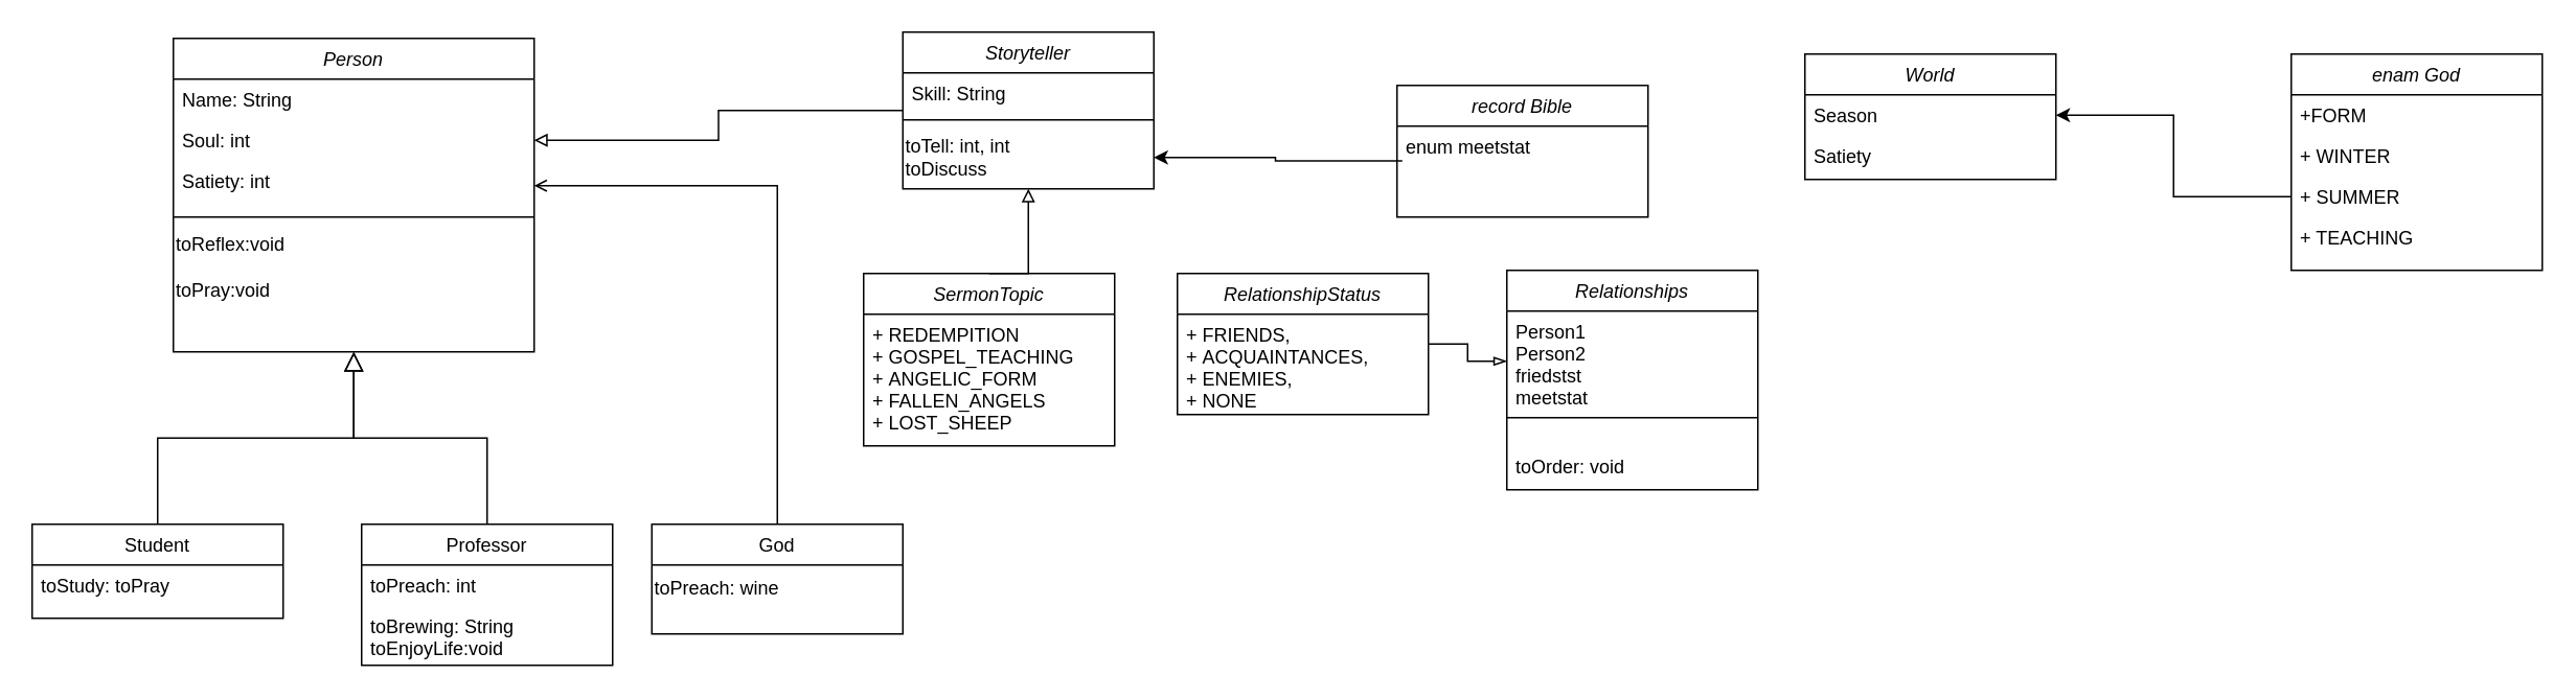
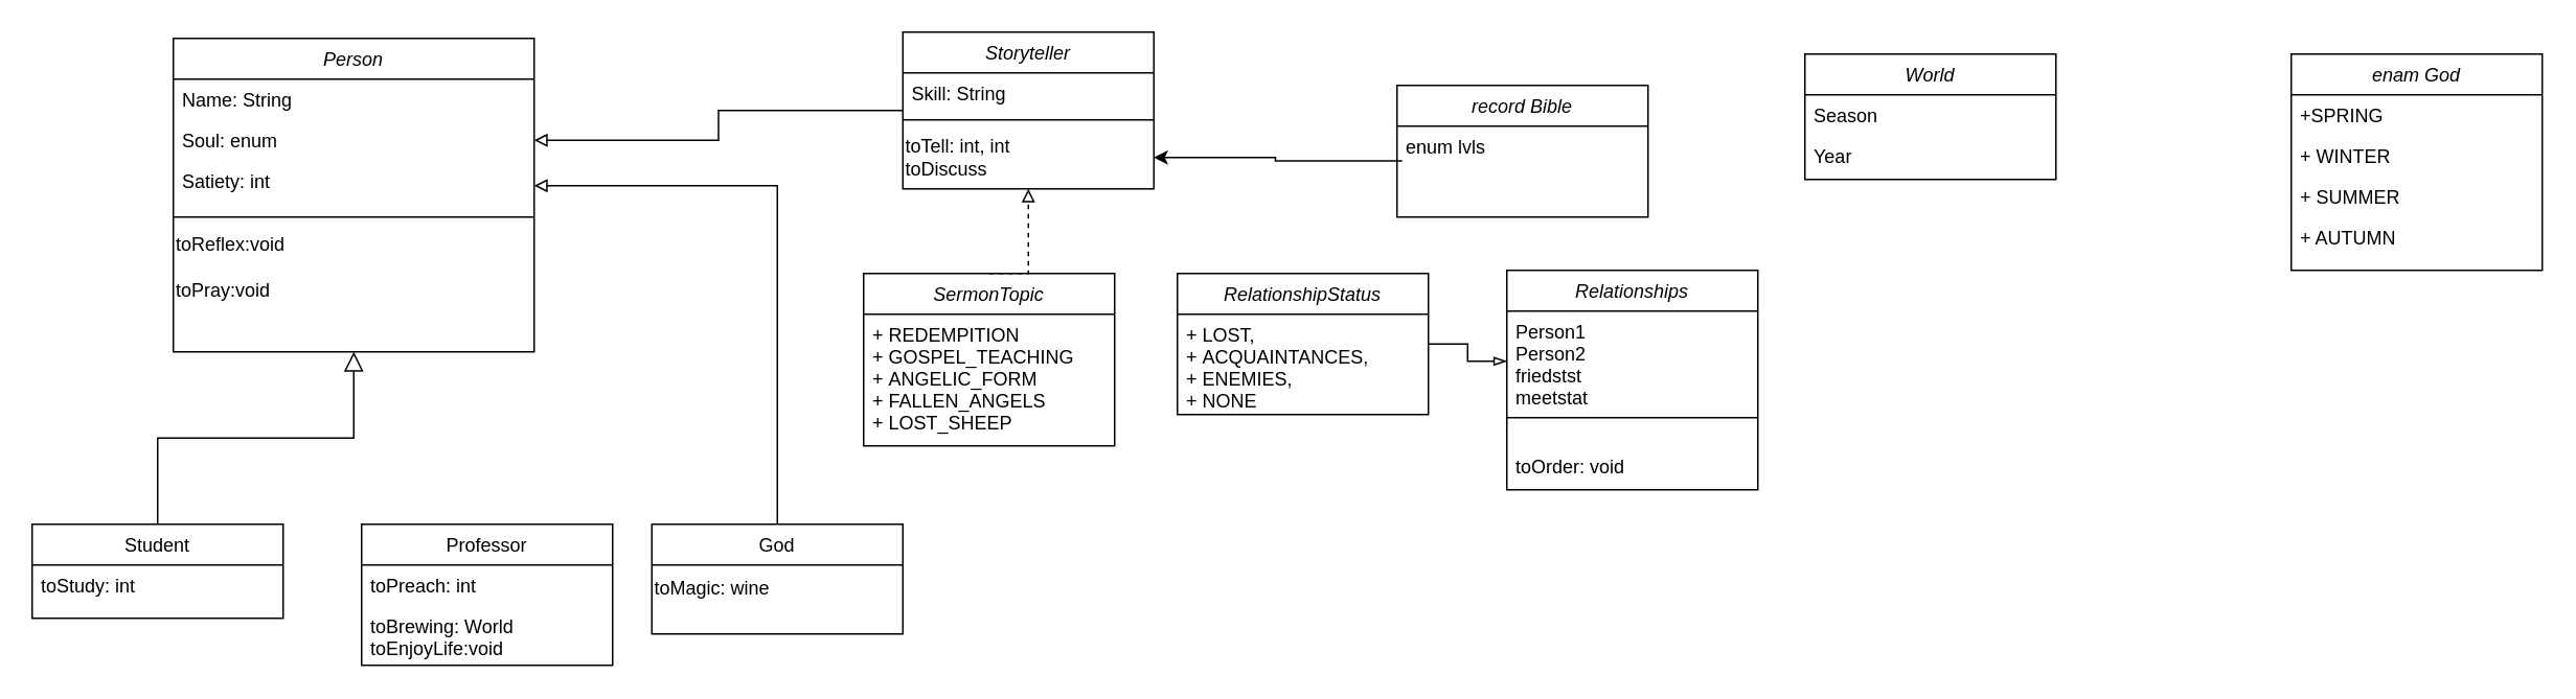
  <mxCell id="0" />
  <mxCell id="1" parent="0" />
  <mxCell id="2" value="Person" style="swimlane;fontStyle=2;align=center;verticalAlign=top;childLayout=stackLayout;horizontal=1;startSize=26;horizontalStack=0;resizeParent=1;resizeLast=0;collapsible=1;marginBottom=0;rounded=0;shadow=0;strokeWidth=1;" parent="1" vertex="1"><mxGeometry x="110" y="24" width="230" height="200" as="geometry"><mxRectangle x="230" y="140" width="160" height="26" as="alternateBounds" /></mxGeometry></mxCell>
  <mxCell id="3" value="Name: String" style="text;align=left;verticalAlign=top;spacingLeft=4;spacingRight=4;overflow=hidden;rotatable=0;points=[[0,0.5],[1,0.5]];portConstraint=eastwest;" parent="2" vertex="1"><mxGeometry y="26" width="230" height="26" as="geometry" /></mxCell>
- <mxCell id="4" value="Soul: int" style="text;align=left;verticalAlign=top;spacingLeft=4;spacingRight=4;overflow=hidden;rotatable=0;points=[[0,0.5],[1,0.5]];portConstraint=eastwest;rounded=0;shadow=0;html=0;" parent="2" vertex="1"><mxGeometry y="52" width="230" height="26" as="geometry" /></mxCell>
+ <mxCell id="4" value="Soul: enum" style="text;align=left;verticalAlign=top;spacingLeft=4;spacingRight=4;overflow=hidden;rotatable=0;points=[[0,0.5],[1,0.5]];portConstraint=eastwest;rounded=0;shadow=0;html=0;" parent="2" vertex="1"><mxGeometry y="52" width="230" height="26" as="geometry" /></mxCell>
  <mxCell id="5" value="Satiety: int" style="text;align=left;verticalAlign=top;spacingLeft=4;spacingRight=4;overflow=hidden;rotatable=0;points=[[0,0.5],[1,0.5]];portConstraint=eastwest;rounded=0;shadow=0;html=0;" parent="2" vertex="1"><mxGeometry y="78" width="230" height="32" as="geometry" /></mxCell>
  <mxCell id="6" value="" style="line;html=1;strokeWidth=1;align=left;verticalAlign=middle;spacingTop=-1;spacingLeft=3;spacingRight=3;rotatable=0;labelPosition=right;points=[];portConstraint=eastwest;" parent="2" vertex="1"><mxGeometry y="110" width="230" height="8" as="geometry" /></mxCell>
  <mxCell id="7" value="&lt;div style=&quot;text-align: justify;&quot;&gt;&lt;span style=&quot;white-space: pre-wrap;&quot; data-src-align=&quot;0:14&quot; class=&quot;EzKURWReUAB5oZgtQNkl&quot;&gt;toR&lt;/span&gt;&lt;span style=&quot;white-space: pre-wrap; background-color: initial;&quot;&gt;eflex:void&lt;/span&gt;&lt;/div&gt;&lt;div style=&quot;text-align: justify;&quot;&gt;&lt;br&gt;&lt;/div&gt;&lt;div style=&quot;text-align: justify;&quot;&gt;&lt;span style=&quot;white-space: pre-wrap;&quot;&gt;toPray:void&lt;/span&gt;&lt;/div&gt;&lt;div style=&quot;text-align: justify;&quot;&gt;&lt;br&gt;&lt;/div&gt;" style="text;html=1;align=left;verticalAlign=middle;resizable=0;points=[];autosize=1;strokeColor=none;fillColor=none;" parent="2" vertex="1"><mxGeometry y="118" width="230" height="70" as="geometry" /></mxCell>
  <mxCell id="8" value="Student" style="swimlane;fontStyle=0;align=center;verticalAlign=top;childLayout=stackLayout;horizontal=1;startSize=26;horizontalStack=0;resizeParent=1;resizeLast=0;collapsible=1;marginBottom=0;rounded=0;shadow=0;strokeWidth=1;" parent="1" vertex="1"><mxGeometry x="20" y="334" width="160" height="60" as="geometry"><mxRectangle x="130" y="380" width="160" height="26" as="alternateBounds" /></mxGeometry></mxCell>
- <mxCell id="9" value="toStudy: toPray" style="text;align=left;verticalAlign=top;spacingLeft=4;spacingRight=4;overflow=hidden;rotatable=0;points=[[0,0.5],[1,0.5]];portConstraint=eastwest;" parent="8" vertex="1"><mxGeometry y="26" width="160" height="26" as="geometry" /></mxCell>
+ <mxCell id="9" value="toStudy: int" style="text;align=left;verticalAlign=top;spacingLeft=4;spacingRight=4;overflow=hidden;rotatable=0;points=[[0,0.5],[1,0.5]];portConstraint=eastwest;" parent="8" vertex="1"><mxGeometry y="26" width="160" height="26" as="geometry" /></mxCell>
  <mxCell id="10" value="" style="endArrow=block;endSize=10;endFill=0;shadow=0;strokeWidth=1;rounded=0;curved=0;edgeStyle=elbowEdgeStyle;elbow=vertical;" parent="1" source="8" target="2" edge="1"><mxGeometry width="160" relative="1" as="geometry"><mxPoint x="100" y="177" as="sourcePoint" /><mxPoint x="100" y="177" as="targetPoint" /></mxGeometry></mxCell>
  <mxCell id="11" value="Professor" style="swimlane;fontStyle=0;align=center;verticalAlign=top;childLayout=stackLayout;horizontal=1;startSize=26;horizontalStack=0;resizeParent=1;resizeLast=0;collapsible=1;marginBottom=0;rounded=0;shadow=0;strokeWidth=1;" parent="1" vertex="1"><mxGeometry x="230" y="334" width="160" height="90" as="geometry"><mxRectangle x="340" y="380" width="170" height="26" as="alternateBounds" /></mxGeometry></mxCell>
  <mxCell id="12" value="toPreach: int" style="text;align=left;verticalAlign=top;spacingLeft=4;spacingRight=4;overflow=hidden;rotatable=0;points=[[0,0.5],[1,0.5]];portConstraint=eastwest;fontStyle=0" parent="11" vertex="1"><mxGeometry y="26" width="160" height="26" as="geometry" /></mxCell>
- <mxCell id="13" value="toBrewing: String&#10;toEnjoyLife:void" style="text;align=left;verticalAlign=top;spacingLeft=4;spacingRight=4;overflow=hidden;rotatable=0;points=[[0,0.5],[1,0.5]];portConstraint=eastwest;fontStyle=0" parent="11" vertex="1"><mxGeometry y="52" width="160" height="38" as="geometry" /></mxCell>
- <mxCell id="14" value="" style="endArrow=block;endSize=10;endFill=0;shadow=0;strokeWidth=1;rounded=0;curved=0;edgeStyle=elbowEdgeStyle;elbow=vertical;" parent="1" source="11" target="2" edge="1"><mxGeometry width="160" relative="1" as="geometry"><mxPoint x="110" y="347" as="sourcePoint" /><mxPoint x="210" y="245" as="targetPoint" /></mxGeometry></mxCell>
+ <mxCell id="13" value="toBrewing: World&#10;toEnjoyLife:void" style="text;align=left;verticalAlign=top;spacingLeft=4;spacingRight=4;overflow=hidden;rotatable=0;points=[[0,0.5],[1,0.5]];portConstraint=eastwest;fontStyle=0" parent="11" vertex="1"><mxGeometry y="52" width="160" height="38" as="geometry" /></mxCell>
  <mxCell id="15" value="record Bible" style="swimlane;fontStyle=2;align=center;verticalAlign=top;childLayout=stackLayout;horizontal=1;startSize=26;horizontalStack=0;resizeParent=1;resizeLast=0;collapsible=1;marginBottom=0;rounded=0;shadow=0;strokeWidth=1;" parent="1" vertex="1"><mxGeometry x="890" y="54" width="160" height="84" as="geometry"><mxRectangle x="230" y="140" width="160" height="26" as="alternateBounds" /></mxGeometry></mxCell>
- <mxCell id="16" value="enum meetstat" style="text;align=left;verticalAlign=top;spacingLeft=4;spacingRight=4;overflow=hidden;rotatable=0;points=[[0,0.5],[1,0.5]];portConstraint=eastwest;" parent="15" vertex="1"><mxGeometry y="26" width="160" height="26" as="geometry" /></mxCell>
+ <mxCell id="16" value="enum lvls" style="text;align=left;verticalAlign=top;spacingLeft=4;spacingRight=4;overflow=hidden;rotatable=0;points=[[0,0.5],[1,0.5]];portConstraint=eastwest;" parent="15" vertex="1"><mxGeometry y="26" width="160" height="26" as="geometry" /></mxCell>
  <mxCell id="17" style="edgeStyle=orthogonalEdgeStyle;rounded=0;orthogonalLoop=1;jettySize=auto;html=1;entryX=1;entryY=0.5;entryDx=0;entryDy=0;endArrow=block;endFill=0;" parent="1" source="18" target="4" edge="1"><mxGeometry relative="1" as="geometry" /></mxCell>
  <mxCell id="18" value="Storyteller" style="swimlane;fontStyle=2;align=center;verticalAlign=top;childLayout=stackLayout;horizontal=1;startSize=26;horizontalStack=0;resizeParent=1;resizeLast=0;collapsible=1;marginBottom=0;rounded=0;shadow=0;strokeWidth=1;" parent="1" vertex="1"><mxGeometry x="575" y="20" width="160" height="100" as="geometry"><mxRectangle x="230" y="140" width="160" height="26" as="alternateBounds" /></mxGeometry></mxCell>
  <mxCell id="19" value="Skill: String" style="text;align=left;verticalAlign=top;spacingLeft=4;spacingRight=4;overflow=hidden;rotatable=0;points=[[0,0.5],[1,0.5]];portConstraint=eastwest;" parent="18" vertex="1"><mxGeometry y="26" width="160" height="26" as="geometry" /></mxCell>
  <mxCell id="20" value="" style="line;html=1;strokeWidth=1;align=left;verticalAlign=middle;spacingTop=-1;spacingLeft=3;spacingRight=3;rotatable=0;labelPosition=right;points=[];portConstraint=eastwest;" parent="18" vertex="1"><mxGeometry y="52" width="160" height="8" as="geometry" /></mxCell>
  <mxCell id="21" value="toTell: int, int&lt;div&gt;toDiscuss&lt;/div&gt;" style="text;html=1;align=left;verticalAlign=middle;resizable=0;points=[];autosize=1;strokeColor=none;fillColor=none;" parent="18" vertex="1"><mxGeometry y="60" width="160" height="40" as="geometry" /></mxCell>
- <mxCell id="22" style="edgeStyle=orthogonalEdgeStyle;rounded=0;orthogonalLoop=1;jettySize=auto;html=1;entryX=1;entryY=0.5;entryDx=0;entryDy=0;endArrow=open;endFill=0;" parent="1" source="23" target="5" edge="1"><mxGeometry relative="1" as="geometry" /></mxCell>
+ <mxCell id="22" style="edgeStyle=orthogonalEdgeStyle;rounded=0;orthogonalLoop=1;jettySize=auto;html=1;entryX=1;entryY=0.5;entryDx=0;entryDy=0;endArrow=block;endFill=0;" parent="1" source="23" target="5" edge="1"><mxGeometry relative="1" as="geometry" /></mxCell>
  <mxCell id="23" value="God" style="swimlane;fontStyle=0;align=center;verticalAlign=top;childLayout=stackLayout;horizontal=1;startSize=26;horizontalStack=0;resizeParent=1;resizeLast=0;collapsible=1;marginBottom=0;rounded=0;shadow=0;strokeWidth=1;" parent="1" vertex="1"><mxGeometry x="415" y="334" width="160" height="70" as="geometry"><mxRectangle x="340" y="380" width="170" height="26" as="alternateBounds" /></mxGeometry></mxCell>
- <mxCell id="24" value="toPreach: wine" style="text;html=1;align=left;verticalAlign=middle;resizable=0;points=[];autosize=1;strokeColor=none;fillColor=none;" parent="23" vertex="1"><mxGeometry y="26" width="160" height="30" as="geometry" /></mxCell>
+ <mxCell id="24" value="toMagic: wine" style="text;html=1;align=left;verticalAlign=middle;resizable=0;points=[];autosize=1;strokeColor=none;fillColor=none;" parent="23" vertex="1"><mxGeometry y="26" width="160" height="30" as="geometry" /></mxCell>
  <mxCell id="25" value="World" style="swimlane;fontStyle=2;align=center;verticalAlign=top;childLayout=stackLayout;horizontal=1;startSize=26;horizontalStack=0;resizeParent=1;resizeLast=0;collapsible=1;marginBottom=0;rounded=0;shadow=0;strokeWidth=1;" parent="1" vertex="1"><mxGeometry x="1150" y="34" width="160" height="80" as="geometry"><mxRectangle x="230" y="140" width="160" height="26" as="alternateBounds" /></mxGeometry></mxCell>
  <mxCell id="26" value="Season" style="text;align=left;verticalAlign=top;spacingLeft=4;spacingRight=4;overflow=hidden;rotatable=0;points=[[0,0.5],[1,0.5]];portConstraint=eastwest;" parent="25" vertex="1"><mxGeometry y="26" width="160" height="26" as="geometry" /></mxCell>
- <mxCell id="27" value="Satiety" style="text;align=left;verticalAlign=top;spacingLeft=4;spacingRight=4;overflow=hidden;rotatable=0;points=[[0,0.5],[1,0.5]];portConstraint=eastwest;rounded=0;shadow=0;html=0;" parent="25" vertex="1"><mxGeometry y="52" width="160" height="26" as="geometry" /></mxCell>
+ <mxCell id="27" value="Year" style="text;align=left;verticalAlign=top;spacingLeft=4;spacingRight=4;overflow=hidden;rotatable=0;points=[[0,0.5],[1,0.5]];portConstraint=eastwest;rounded=0;shadow=0;html=0;" parent="25" vertex="1"><mxGeometry y="52" width="160" height="26" as="geometry" /></mxCell>
  <mxCell id="28" value="enam God" style="swimlane;fontStyle=2;align=center;verticalAlign=top;childLayout=stackLayout;horizontal=1;startSize=26;horizontalStack=0;resizeParent=1;resizeLast=0;collapsible=1;marginBottom=0;rounded=0;shadow=0;strokeWidth=1;" parent="1" vertex="1"><mxGeometry x="1460" y="34" width="160" height="138" as="geometry"><mxRectangle x="230" y="140" width="160" height="26" as="alternateBounds" /></mxGeometry></mxCell>
- <mxCell id="29" value="+FORM" style="text;align=left;verticalAlign=top;spacingLeft=4;spacingRight=4;overflow=hidden;rotatable=0;points=[[0,0.5],[1,0.5]];portConstraint=eastwest;" parent="28" vertex="1"><mxGeometry y="26" width="160" height="26" as="geometry" /></mxCell>
+ <mxCell id="29" value="+SPRING" style="text;align=left;verticalAlign=top;spacingLeft=4;spacingRight=4;overflow=hidden;rotatable=0;points=[[0,0.5],[1,0.5]];portConstraint=eastwest;" parent="28" vertex="1"><mxGeometry y="26" width="160" height="26" as="geometry" /></mxCell>
  <mxCell id="30" value="+ WINTER" style="text;align=left;verticalAlign=top;spacingLeft=4;spacingRight=4;overflow=hidden;rotatable=0;points=[[0,0.5],[1,0.5]];portConstraint=eastwest;rounded=0;shadow=0;html=0;" parent="28" vertex="1"><mxGeometry y="52" width="160" height="26" as="geometry" /></mxCell>
  <mxCell id="31" value="+ SUMMER" style="text;align=left;verticalAlign=top;spacingLeft=4;spacingRight=4;overflow=hidden;rotatable=0;points=[[0,0.5],[1,0.5]];portConstraint=eastwest;rounded=0;shadow=0;html=0;" parent="28" vertex="1"><mxGeometry y="78" width="160" height="26" as="geometry" /></mxCell>
- <mxCell id="32" value="+ TEACHING" style="text;align=left;verticalAlign=top;spacingLeft=4;spacingRight=4;overflow=hidden;rotatable=0;points=[[0,0.5],[1,0.5]];portConstraint=eastwest;" parent="28" vertex="1"><mxGeometry y="104" width="160" height="26" as="geometry" /></mxCell>
+ <mxCell id="32" value="+ AUTUMN" style="text;align=left;verticalAlign=top;spacingLeft=4;spacingRight=4;overflow=hidden;rotatable=0;points=[[0,0.5],[1,0.5]];portConstraint=eastwest;" parent="28" vertex="1"><mxGeometry y="104" width="160" height="26" as="geometry" /></mxCell>
  <mxCell id="33" value="Relationships" style="swimlane;fontStyle=2;align=center;verticalAlign=top;childLayout=stackLayout;horizontal=1;startSize=26;horizontalStack=0;resizeParent=1;resizeLast=0;collapsible=1;marginBottom=0;rounded=0;shadow=0;strokeWidth=1;" parent="1" vertex="1"><mxGeometry x="960" y="172" width="160" height="140" as="geometry"><mxRectangle x="230" y="140" width="160" height="26" as="alternateBounds" /></mxGeometry></mxCell>
  <mxCell id="34" value="Person1&#10;Person2&#10;friedstst&#10;meetstat&#10;" style="text;align=left;verticalAlign=top;spacingLeft=4;spacingRight=4;overflow=hidden;rotatable=0;points=[[0,0.5],[1,0.5]];portConstraint=eastwest;" parent="33" vertex="1"><mxGeometry y="26" width="160" height="64" as="geometry" /></mxCell>
  <mxCell id="35" value="" style="line;html=1;strokeWidth=1;align=left;verticalAlign=middle;spacingTop=-1;spacingLeft=3;spacingRight=3;rotatable=0;labelPosition=right;points=[];portConstraint=eastwest;" parent="33" vertex="1"><mxGeometry y="90" width="160" height="8" as="geometry" /></mxCell>
  <mxCell id="36" value="&#10;toOrder: void" style="text;align=left;verticalAlign=top;spacingLeft=4;spacingRight=4;overflow=hidden;rotatable=0;points=[[0,0.5],[1,0.5]];portConstraint=eastwest;" parent="33" vertex="1"><mxGeometry y="98" width="160" height="42" as="geometry" /></mxCell>
  <mxCell id="37" style="edgeStyle=orthogonalEdgeStyle;rounded=0;orthogonalLoop=1;jettySize=auto;html=1;entryX=0;entryY=0.5;entryDx=0;entryDy=0;endArrow=blockThin;endFill=0;" parent="1" source="38" target="34" edge="1"><mxGeometry relative="1" as="geometry" /></mxCell>
  <mxCell id="38" value="RelationshipStatus" style="swimlane;fontStyle=2;align=center;verticalAlign=top;childLayout=stackLayout;horizontal=1;startSize=26;horizontalStack=0;resizeParent=1;resizeLast=0;collapsible=1;marginBottom=0;rounded=0;shadow=0;strokeWidth=1;" parent="1" vertex="1"><mxGeometry x="750" y="174" width="160" height="90" as="geometry"><mxRectangle x="230" y="140" width="160" height="26" as="alternateBounds" /></mxGeometry></mxCell>
- <mxCell id="39" value="+ FRIENDS,&#10;+ ACQUAINTANCES,&#10;+ ENEMIES,&#10;+ NONE" style="text;align=left;verticalAlign=top;spacingLeft=4;spacingRight=4;overflow=hidden;rotatable=0;points=[[0,0.5],[1,0.5]];portConstraint=eastwest;fontColor=default;" parent="38" vertex="1"><mxGeometry y="26" width="160" height="64" as="geometry" /></mxCell>
+ <mxCell id="39" value="+ LOST,&#10;+ ACQUAINTANCES,&#10;+ ENEMIES,&#10;+ NONE" style="text;align=left;verticalAlign=top;spacingLeft=4;spacingRight=4;overflow=hidden;rotatable=0;points=[[0,0.5],[1,0.5]];portConstraint=eastwest;fontColor=default;" parent="38" vertex="1"><mxGeometry y="26" width="160" height="64" as="geometry" /></mxCell>
  <mxCell id="40" value="SermonTopic" style="swimlane;fontStyle=2;align=center;verticalAlign=top;childLayout=stackLayout;horizontal=1;startSize=26;horizontalStack=0;resizeParent=1;resizeLast=0;collapsible=1;marginBottom=0;rounded=0;shadow=0;strokeWidth=1;" parent="1" vertex="1"><mxGeometry x="550" y="174" width="160" height="110" as="geometry"><mxRectangle x="230" y="140" width="160" height="26" as="alternateBounds" /></mxGeometry></mxCell>
  <mxCell id="41" value="+ REDEMPITION&#10;+ GOSPEL_TEACHING&#10;+ ANGELIC_FORM&#10;+ FALLEN_ANGELS&#10;+ LOST_SHEEP" style="text;align=left;verticalAlign=top;spacingLeft=4;spacingRight=4;overflow=hidden;rotatable=0;points=[[0,0.5],[1,0.5]];portConstraint=eastwest;fontColor=default;" parent="40" vertex="1"><mxGeometry y="26" width="160" height="84" as="geometry" /></mxCell>
- <mxCell id="42" style="edgeStyle=orthogonalEdgeStyle;rounded=0;orthogonalLoop=1;jettySize=auto;html=1;endArrow=block;endFill=0;exitX=0.5;exitY=0;exitDx=0;exitDy=0;" parent="1" source="40" target="21" edge="1"><mxGeometry relative="1" as="geometry"><Array as="points"><mxPoint x="655" y="174" /></Array></mxGeometry></mxCell>
+ <mxCell id="42" style="edgeStyle=orthogonalEdgeStyle;rounded=0;orthogonalLoop=1;jettySize=auto;html=1;endArrow=block;endFill=0;exitX=0.5;exitY=0;exitDx=0;exitDy=0;dashed=1;" parent="1" source="40" target="21" edge="1"><mxGeometry relative="1" as="geometry"><Array as="points"><mxPoint x="655" y="174" /></Array></mxGeometry></mxCell>
  <mxCell id="43" style="edgeStyle=orthogonalEdgeStyle;rounded=0;orthogonalLoop=1;jettySize=auto;html=1;exitX=0.021;exitY=0.851;exitDx=0;exitDy=0;exitPerimeter=0;" parent="1" source="16" target="21" edge="1"><mxGeometry relative="1" as="geometry"><mxPoint x="880" y="95" as="sourcePoint" /></mxGeometry></mxCell>
- <mxCell id="44" style="edgeStyle=orthogonalEdgeStyle;rounded=0;orthogonalLoop=1;jettySize=auto;html=1;entryX=1;entryY=0.5;entryDx=0;entryDy=0;" parent="1" source="31" target="26" edge="1"><mxGeometry relative="1" as="geometry" /></mxCell>
